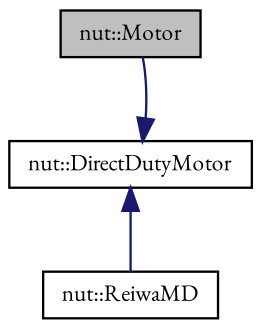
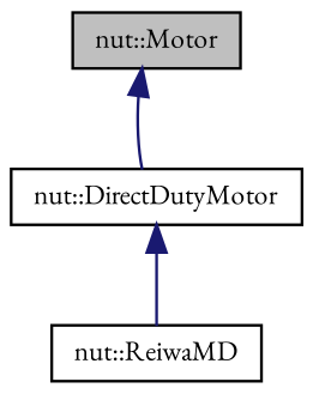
  digraph {
    fontname="EB Garamond"
    node [color=black fillcolor=white fontname="EB Garamond" fontsize=10 shape=record style=filled]
    edge [color=midnightblue dir=back fontname="EB Garamond" fontsize=10 labelfontname=Helvetica labelfontsize=10 style=solid]
    n1 [fillcolor=grey75 fontcolor=black height=0.2 label="nut::Motor" width=0.4]
    n2 [height=0.2 label="nut::DirectDutyMotor" width=0.4]
    n3 [height=0.2 label="nut::ReiwaMD" width=0.4]
-   n2 -> n1
+   n1 -> n2
    n2 -> n3
  }
